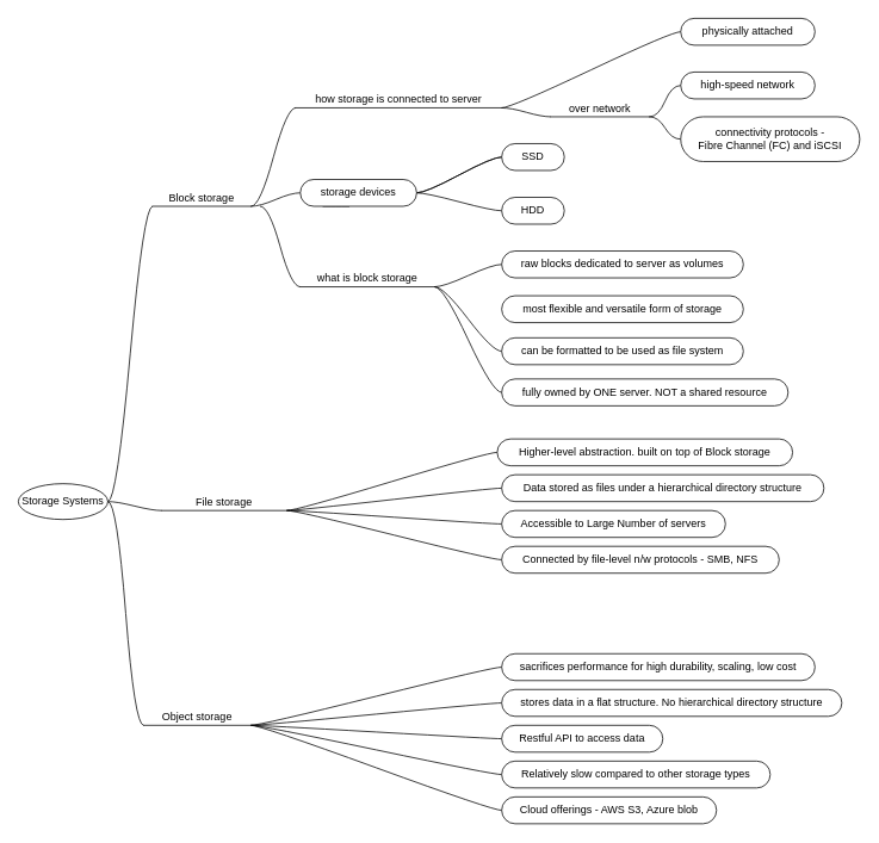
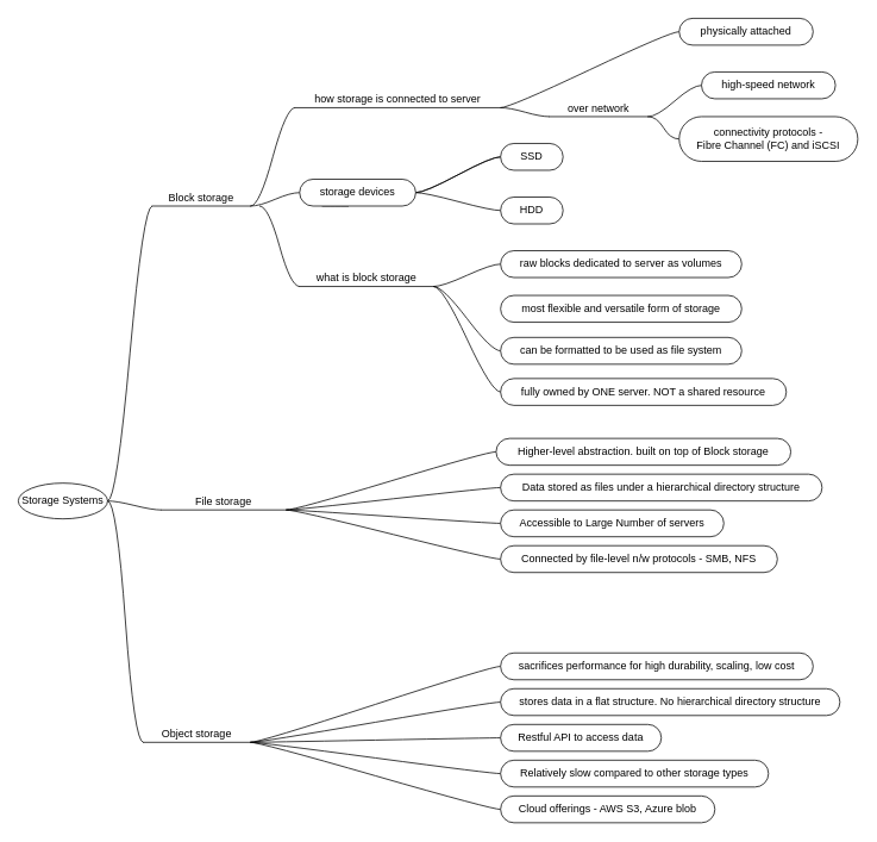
  <mxCell id="0" />
  <mxCell id="1" parent="0" />
  <mxCell id="2" style="edgeStyle=entityRelationEdgeStyle;rounded=0;orthogonalLoop=1;jettySize=auto;html=1;startArrow=none;endArrow=none;segment=10;curved=1;sourcePerimeterSpacing=0;targetPerimeterSpacing=0;entryX=0;entryY=1;entryDx=0;entryDy=0;" edge="1" parent="1" source="3" target="31"><mxGeometry relative="1" as="geometry" /></mxCell>
  <mxCell id="3" value="Block storage" style="whiteSpace=wrap;html=1;shape=partialRectangle;top=0;left=0;bottom=1;right=0;points=[[0,1],[1,1]];fillColor=none;align=center;verticalAlign=bottom;routingCenterY=0.5;snapToPoint=1;autosize=1;treeFolding=1;treeMoving=1;newEdgeStyle={&quot;edgeStyle&quot;:&quot;entityRelationEdgeStyle&quot;,&quot;startArrow&quot;:&quot;none&quot;,&quot;endArrow&quot;:&quot;none&quot;,&quot;segment&quot;:10,&quot;curved&quot;:1,&quot;sourcePerimeterSpacing&quot;:0,&quot;targetPerimeterSpacing&quot;:0};" vertex="1" parent="1"><mxGeometry x="170" y="200" width="110" height="30" as="geometry" /></mxCell>
  <mxCell id="4" value="" style="edgeStyle=entityRelationEdgeStyle;startArrow=none;endArrow=none;segment=10;curved=1;sourcePerimeterSpacing=0;targetPerimeterSpacing=0;rounded=0;" edge="1" parent="1" source="38" target="3"><mxGeometry relative="1" as="geometry" /></mxCell>
  <mxCell id="5" style="edgeStyle=entityRelationEdgeStyle;rounded=0;orthogonalLoop=1;jettySize=auto;html=1;startArrow=none;endArrow=none;segment=10;curved=1;sourcePerimeterSpacing=0;targetPerimeterSpacing=0;" edge="1" parent="1" source="10" target="49"><mxGeometry relative="1" as="geometry" /></mxCell>
  <mxCell id="6" style="edgeStyle=entityRelationEdgeStyle;rounded=0;orthogonalLoop=1;jettySize=auto;html=1;startArrow=none;endArrow=none;segment=10;curved=1;sourcePerimeterSpacing=0;targetPerimeterSpacing=0;entryX=0;entryY=0.5;entryDx=0;entryDy=0;" edge="1" parent="1" source="10" target="50"><mxGeometry relative="1" as="geometry" /></mxCell>
  <mxCell id="7" style="edgeStyle=entityRelationEdgeStyle;rounded=0;orthogonalLoop=1;jettySize=auto;html=1;startArrow=none;endArrow=none;segment=10;curved=1;sourcePerimeterSpacing=0;targetPerimeterSpacing=0;entryX=0;entryY=0.5;entryDx=0;entryDy=0;" edge="1" parent="1" source="10" target="51"><mxGeometry relative="1" as="geometry" /></mxCell>
  <mxCell id="8" style="edgeStyle=entityRelationEdgeStyle;rounded=0;orthogonalLoop=1;jettySize=auto;html=1;startArrow=none;endArrow=none;segment=10;curved=1;sourcePerimeterSpacing=0;targetPerimeterSpacing=0;" edge="1" parent="1" source="10" target="52"><mxGeometry relative="1" as="geometry" /></mxCell>
  <mxCell id="9" style="edgeStyle=entityRelationEdgeStyle;rounded=0;orthogonalLoop=1;jettySize=auto;html=1;startArrow=none;endArrow=none;segment=10;curved=1;sourcePerimeterSpacing=0;targetPerimeterSpacing=0;entryX=0;entryY=0.5;entryDx=0;entryDy=0;" edge="1" parent="1" source="10" target="53"><mxGeometry relative="1" as="geometry" /></mxCell>
- <mxCell id="10" value="Object storage" style="whiteSpace=wrap;html=1;shape=partialRectangle;top=0;left=0;bottom=1;right=0;points=[[0,1],[1,1]];fillColor=none;align=center;verticalAlign=bottom;routingCenterY=0.5;snapToPoint=1;autosize=1;treeFolding=1;treeMoving=1;newEdgeStyle={&quot;edgeStyle&quot;:&quot;entityRelationEdgeStyle&quot;,&quot;startArrow&quot;:&quot;none&quot;,&quot;endArrow&quot;:&quot;none&quot;,&quot;segment&quot;:10,&quot;curved&quot;:1,&quot;sourcePerimeterSpacing&quot;:0,&quot;targetPerimeterSpacing&quot;:0};" vertex="1" parent="1"><mxGeometry x="160" y="780" width="120" height="30" as="geometry" /></mxCell>
+ <mxCell id="10" value="Object storage" style="whiteSpace=wrap;html=1;shape=partialRectangle;top=0;left=0;bottom=1;right=0;points=[[0,1],[1,1]];fillColor=none;align=center;verticalAlign=bottom;routingCenterY=0.5;snapToPoint=1;autosize=1;treeFolding=1;treeMoving=1;newEdgeStyle={&quot;edgeStyle&quot;:&quot;entityRelationEdgeStyle&quot;,&quot;startArrow&quot;:&quot;none&quot;,&quot;endArrow&quot;:&quot;none&quot;,&quot;segment&quot;:10,&quot;curved&quot;:1,&quot;sourcePerimeterSpacing&quot;:0,&quot;targetPerimeterSpacing&quot;:0};" vertex="1" parent="1"><mxGeometry x="160" y="800" width="120" height="30" as="geometry" /></mxCell>
  <mxCell id="11" style="edgeStyle=entityRelationEdgeStyle;rounded=0;orthogonalLoop=1;jettySize=auto;html=1;startArrow=none;endArrow=none;segment=10;curved=1;sourcePerimeterSpacing=0;targetPerimeterSpacing=0;" edge="1" parent="1" source="38" target="10"><mxGeometry relative="1" as="geometry" /></mxCell>
  <mxCell id="12" value="" style="edgeStyle=entityRelationEdgeStyle;startArrow=none;endArrow=none;segment=10;curved=1;sourcePerimeterSpacing=0;targetPerimeterSpacing=0;rounded=0;" edge="1" parent="1"><mxGeometry relative="1" as="geometry"><mxPoint x="360" y="230" as="sourcePoint" /><mxPoint x="390" y="230" as="targetPoint" /></mxGeometry></mxCell>
  <mxCell id="13" style="edgeStyle=entityRelationEdgeStyle;rounded=0;orthogonalLoop=1;jettySize=auto;html=1;startArrow=none;endArrow=none;segment=10;curved=1;sourcePerimeterSpacing=0;targetPerimeterSpacing=0;entryX=1;entryY=1;entryDx=0;entryDy=0;" edge="1" parent="1" source="17" target="3"><mxGeometry relative="1" as="geometry" /></mxCell>
  <mxCell id="14" value="" style="edgeStyle=entityRelationEdgeStyle;rounded=0;orthogonalLoop=1;jettySize=auto;html=1;startArrow=none;endArrow=none;segment=10;curved=1;sourcePerimeterSpacing=0;targetPerimeterSpacing=0;" edge="1" parent="1" source="17" target="18"><mxGeometry relative="1" as="geometry" /></mxCell>
  <mxCell id="15" value="" style="edgeStyle=entityRelationEdgeStyle;rounded=0;orthogonalLoop=1;jettySize=auto;html=1;startArrow=none;endArrow=none;segment=10;curved=1;sourcePerimeterSpacing=0;targetPerimeterSpacing=0;" edge="1" parent="1" source="17" target="18"><mxGeometry relative="1" as="geometry" /></mxCell>
  <mxCell id="16" style="edgeStyle=entityRelationEdgeStyle;rounded=0;orthogonalLoop=1;jettySize=auto;html=1;startArrow=none;endArrow=none;segment=10;curved=1;sourcePerimeterSpacing=0;targetPerimeterSpacing=0;entryX=0;entryY=0.5;entryDx=0;entryDy=0;" edge="1" parent="1" source="17" target="19"><mxGeometry relative="1" as="geometry" /></mxCell>
  <mxCell id="17" value="storage devices" style="whiteSpace=wrap;html=1;rounded=1;arcSize=50;align=center;verticalAlign=middle;strokeWidth=1;autosize=1;spacing=4;treeFolding=1;treeMoving=1;newEdgeStyle={&quot;edgeStyle&quot;:&quot;entityRelationEdgeStyle&quot;,&quot;startArrow&quot;:&quot;none&quot;,&quot;endArrow&quot;:&quot;none&quot;,&quot;segment&quot;:10,&quot;curved&quot;:1,&quot;sourcePerimeterSpacing&quot;:0,&quot;targetPerimeterSpacing&quot;:0};" vertex="1" parent="1"><mxGeometry x="335" y="200" width="130" height="30" as="geometry" /></mxCell>
  <mxCell id="18" value="SSD" style="whiteSpace=wrap;html=1;rounded=1;arcSize=50;align=center;verticalAlign=middle;strokeWidth=1;autosize=1;spacing=4;treeFolding=1;treeMoving=1;newEdgeStyle={&quot;edgeStyle&quot;:&quot;entityRelationEdgeStyle&quot;,&quot;startArrow&quot;:&quot;none&quot;,&quot;endArrow&quot;:&quot;none&quot;,&quot;segment&quot;:10,&quot;curved&quot;:1,&quot;sourcePerimeterSpacing&quot;:0,&quot;targetPerimeterSpacing&quot;:0};" vertex="1" parent="1"><mxGeometry x="560" width="70" height="30" as="geometry" y="160" /></mxCell>
  <mxCell id="19" value="HDD" style="whiteSpace=wrap;html=1;rounded=1;arcSize=50;align=center;verticalAlign=middle;strokeWidth=1;autosize=1;spacing=4;treeFolding=1;treeMoving=1;newEdgeStyle={&quot;edgeStyle&quot;:&quot;entityRelationEdgeStyle&quot;,&quot;startArrow&quot;:&quot;none&quot;,&quot;endArrow&quot;:&quot;none&quot;,&quot;segment&quot;:10,&quot;curved&quot;:1,&quot;sourcePerimeterSpacing&quot;:0,&quot;targetPerimeterSpacing&quot;:0};" vertex="1" parent="1"><mxGeometry x="560" y="220" width="70" height="30" as="geometry" /></mxCell>
  <mxCell id="20" style="edgeStyle=entityRelationEdgeStyle;rounded=0;orthogonalLoop=1;jettySize=auto;html=1;startArrow=none;endArrow=none;segment=10;curved=1;sourcePerimeterSpacing=0;targetPerimeterSpacing=0;entryX=0;entryY=0.5;entryDx=0;entryDy=0;" edge="1" parent="1" source="23" target="25"><mxGeometry relative="1" as="geometry" /></mxCell>
  <mxCell id="21" style="edgeStyle=entityRelationEdgeStyle;rounded=0;orthogonalLoop=1;jettySize=auto;html=1;startArrow=none;endArrow=none;segment=10;curved=1;sourcePerimeterSpacing=0;targetPerimeterSpacing=0;entryX=0;entryY=0.5;entryDx=0;entryDy=0;" edge="1" parent="1" source="23" target="27"><mxGeometry relative="1" as="geometry" /></mxCell>
  <mxCell id="22" style="edgeStyle=entityRelationEdgeStyle;rounded=0;orthogonalLoop=1;jettySize=auto;html=1;startArrow=none;endArrow=none;segment=10;curved=1;sourcePerimeterSpacing=0;targetPerimeterSpacing=0;entryX=0;entryY=0.5;entryDx=0;entryDy=0;" edge="1" parent="1" source="23" target="28"><mxGeometry relative="1" as="geometry" /></mxCell>
  <mxCell id="23" value="what is block storage" style="whiteSpace=wrap;html=1;shape=partialRectangle;top=0;left=0;bottom=1;right=0;points=[[0,1],[1,1]];fillColor=none;align=center;verticalAlign=bottom;routingCenterY=0.5;snapToPoint=1;recursiveResize=0;autosize=1;treeFolding=1;treeMoving=1;newEdgeStyle={&quot;edgeStyle&quot;:&quot;entityRelationEdgeStyle&quot;,&quot;startArrow&quot;:&quot;none&quot;,&quot;endArrow&quot;:&quot;none&quot;,&quot;segment&quot;:10,&quot;curved&quot;:1,&quot;sourcePerimeterSpacing&quot;:0,&quot;targetPerimeterSpacing&quot;:0};" vertex="1" parent="1"><mxGeometry x="335" y="290" width="150" height="30" as="geometry" /></mxCell>
  <mxCell id="24" value="" style="edgeStyle=entityRelationEdgeStyle;startArrow=none;endArrow=none;segment=10;curved=1;sourcePerimeterSpacing=0;targetPerimeterSpacing=0;rounded=0;" edge="1" target="23" parent="1"><mxGeometry relative="1" as="geometry"><mxPoint x="290" y="230" as="sourcePoint" /></mxGeometry></mxCell>
  <mxCell id="25" value="raw blocks dedicated to server as volumes" style="whiteSpace=wrap;html=1;rounded=1;arcSize=50;align=center;verticalAlign=middle;strokeWidth=1;autosize=1;spacing=4;treeFolding=1;treeMoving=1;newEdgeStyle={&quot;edgeStyle&quot;:&quot;entityRelationEdgeStyle&quot;,&quot;startArrow&quot;:&quot;none&quot;,&quot;endArrow&quot;:&quot;none&quot;,&quot;segment&quot;:10,&quot;curved&quot;:1,&quot;sourcePerimeterSpacing&quot;:0,&quot;targetPerimeterSpacing&quot;:0};" vertex="1" parent="1"><mxGeometry x="560" y="280" width="270" height="30" as="geometry" /></mxCell>
  <mxCell id="26" value="most flexible and versatile form of storage" style="whiteSpace=wrap;html=1;rounded=1;arcSize=50;align=center;verticalAlign=middle;strokeWidth=1;autosize=1;spacing=4;treeFolding=1;treeMoving=1;newEdgeStyle={&quot;edgeStyle&quot;:&quot;entityRelationEdgeStyle&quot;,&quot;startArrow&quot;:&quot;none&quot;,&quot;endArrow&quot;:&quot;none&quot;,&quot;segment&quot;:10,&quot;curved&quot;:1,&quot;sourcePerimeterSpacing&quot;:0,&quot;targetPerimeterSpacing&quot;:0};" vertex="1" parent="1"><mxGeometry x="560" y="330" width="270" height="30" as="geometry" /></mxCell>
  <mxCell id="27" value="can be formatted to be used as file system" style="whiteSpace=wrap;html=1;rounded=1;arcSize=50;align=center;verticalAlign=middle;strokeWidth=1;autosize=1;spacing=4;treeFolding=1;treeMoving=1;newEdgeStyle={&quot;edgeStyle&quot;:&quot;entityRelationEdgeStyle&quot;,&quot;startArrow&quot;:&quot;none&quot;,&quot;endArrow&quot;:&quot;none&quot;,&quot;segment&quot;:10,&quot;curved&quot;:1,&quot;sourcePerimeterSpacing&quot;:0,&quot;targetPerimeterSpacing&quot;:0};" vertex="1" parent="1"><mxGeometry x="560" y="377" width="270" height="30" as="geometry" /></mxCell>
  <mxCell id="28" value="fully owned by ONE server. NOT a shared resource" style="whiteSpace=wrap;html=1;rounded=1;arcSize=50;align=center;verticalAlign=middle;strokeWidth=1;autosize=1;spacing=4;treeFolding=1;treeMoving=1;newEdgeStyle={&quot;edgeStyle&quot;:&quot;entityRelationEdgeStyle&quot;,&quot;startArrow&quot;:&quot;none&quot;,&quot;endArrow&quot;:&quot;none&quot;,&quot;segment&quot;:10,&quot;curved&quot;:1,&quot;sourcePerimeterSpacing&quot;:0,&quot;targetPerimeterSpacing&quot;:0};" vertex="1" parent="1"><mxGeometry x="560" y="423" width="320" height="30" as="geometry" /></mxCell>
  <mxCell id="29" value="" style="edgeStyle=entityRelationEdgeStyle;rounded=0;orthogonalLoop=1;jettySize=auto;html=1;startArrow=none;endArrow=none;segment=10;curved=1;sourcePerimeterSpacing=0;targetPerimeterSpacing=0;entryX=0;entryY=0.5;entryDx=0;entryDy=0;" edge="1" parent="1" source="31" target="32"><mxGeometry relative="1" as="geometry"><mxPoint x="640" y="120" as="targetPoint" /></mxGeometry></mxCell>
  <mxCell id="30" style="edgeStyle=entityRelationEdgeStyle;rounded=0;orthogonalLoop=1;jettySize=auto;html=1;startArrow=none;endArrow=none;segment=10;curved=1;sourcePerimeterSpacing=0;targetPerimeterSpacing=0;entryX=0;entryY=1;entryDx=0;entryDy=0;" edge="1" parent="1" source="31" target="35"><mxGeometry relative="1" as="geometry" /></mxCell>
  <mxCell id="31" value="how storage is connected to server" style="whiteSpace=wrap;html=1;shape=partialRectangle;top=0;left=0;bottom=1;right=0;points=[[0,1],[1,1]];fillColor=none;align=center;verticalAlign=bottom;routingCenterY=0.5;snapToPoint=1;recursiveResize=0;autosize=1;treeFolding=1;treeMoving=1;newEdgeStyle={&quot;edgeStyle&quot;:&quot;entityRelationEdgeStyle&quot;,&quot;startArrow&quot;:&quot;none&quot;,&quot;endArrow&quot;:&quot;none&quot;,&quot;segment&quot;:10,&quot;curved&quot;:1,&quot;sourcePerimeterSpacing&quot;:0,&quot;targetPerimeterSpacing&quot;:0};" vertex="1" parent="1"><mxGeometry x="330" y="90" width="230" height="30" as="geometry" /></mxCell>
  <mxCell id="32" value="physically attached" style="whiteSpace=wrap;html=1;rounded=1;arcSize=50;align=center;verticalAlign=middle;strokeWidth=1;autosize=1;spacing=4;treeFolding=1;treeMoving=1;newEdgeStyle={&quot;edgeStyle&quot;:&quot;entityRelationEdgeStyle&quot;,&quot;startArrow&quot;:&quot;none&quot;,&quot;endArrow&quot;:&quot;none&quot;,&quot;segment&quot;:10,&quot;curved&quot;:1,&quot;sourcePerimeterSpacing&quot;:0,&quot;targetPerimeterSpacing&quot;:0};" vertex="1" parent="1"><mxGeometry x="760" y="20" width="150" height="30" as="geometry" /></mxCell>
  <mxCell id="33" style="edgeStyle=entityRelationEdgeStyle;rounded=0;orthogonalLoop=1;jettySize=auto;html=1;startArrow=none;endArrow=none;segment=10;curved=1;sourcePerimeterSpacing=0;targetPerimeterSpacing=0;entryX=0;entryY=0.5;entryDx=0;entryDy=0;exitX=1;exitY=1;exitDx=0;exitDy=0;" edge="1" parent="1" source="35" target="36"><mxGeometry relative="1" as="geometry"><mxPoint x="750" y="130" as="sourcePoint" /></mxGeometry></mxCell>
  <mxCell id="34" style="edgeStyle=entityRelationEdgeStyle;rounded=0;orthogonalLoop=1;jettySize=auto;html=1;startArrow=none;endArrow=none;segment=10;curved=1;sourcePerimeterSpacing=0;targetPerimeterSpacing=0;entryX=0;entryY=0.5;entryDx=0;entryDy=0;exitX=1;exitY=1;exitDx=0;exitDy=0;" edge="1" parent="1" source="35" target="37"><mxGeometry relative="1" as="geometry"><mxPoint x="750" y="130" as="sourcePoint" /></mxGeometry></mxCell>
  <mxCell id="35" value="over network" style="whiteSpace=wrap;html=1;shape=partialRectangle;top=0;left=0;bottom=1;right=0;points=[[0,1],[1,1]];fillColor=none;align=center;verticalAlign=bottom;routingCenterY=0.5;snapToPoint=1;recursiveResize=0;autosize=1;treeFolding=1;treeMoving=1;newEdgeStyle={&quot;edgeStyle&quot;:&quot;entityRelationEdgeStyle&quot;,&quot;startArrow&quot;:&quot;none&quot;,&quot;endArrow&quot;:&quot;none&quot;,&quot;segment&quot;:10,&quot;curved&quot;:1,&quot;sourcePerimeterSpacing&quot;:0,&quot;targetPerimeterSpacing&quot;:0};" vertex="1" parent="1"><mxGeometry x="615" y="100" width="110" height="30" as="geometry" /></mxCell>
- <mxCell id="36" value="high-speed network" style="whiteSpace=wrap;html=1;rounded=1;arcSize=50;align=center;verticalAlign=middle;strokeWidth=1;autosize=1;spacing=4;treeFolding=1;treeMoving=1;newEdgeStyle={&quot;edgeStyle&quot;:&quot;entityRelationEdgeStyle&quot;,&quot;startArrow&quot;:&quot;none&quot;,&quot;endArrow&quot;:&quot;none&quot;,&quot;segment&quot;:10,&quot;curved&quot;:1,&quot;sourcePerimeterSpacing&quot;:0,&quot;targetPerimeterSpacing&quot;:0};" vertex="1" parent="1"><mxGeometry x="760" y="80" width="150" height="30" as="geometry" /></mxCell>
+ <mxCell id="36" value="high-speed network" style="whiteSpace=wrap;html=1;rounded=1;arcSize=50;align=center;verticalAlign=middle;strokeWidth=1;autosize=1;spacing=4;treeFolding=1;treeMoving=1;newEdgeStyle={&quot;edgeStyle&quot;:&quot;entityRelationEdgeStyle&quot;,&quot;startArrow&quot;:&quot;none&quot;,&quot;endArrow&quot;:&quot;none&quot;,&quot;segment&quot;:10,&quot;curved&quot;:1,&quot;sourcePerimeterSpacing&quot;:0,&quot;targetPerimeterSpacing&quot;:0};" vertex="1" parent="1"><mxGeometry x="785" y="80" width="150" height="30" as="geometry" /></mxCell>
  <mxCell id="37" value="connectivity protocols - &lt;br&gt;Fibre Channel (FC) and iSCSI" style="whiteSpace=wrap;html=1;rounded=1;arcSize=50;align=center;verticalAlign=middle;strokeWidth=1;autosize=1;spacing=4;treeFolding=1;treeMoving=1;newEdgeStyle={&quot;edgeStyle&quot;:&quot;entityRelationEdgeStyle&quot;,&quot;startArrow&quot;:&quot;none&quot;,&quot;endArrow&quot;:&quot;none&quot;,&quot;segment&quot;:10,&quot;curved&quot;:1,&quot;sourcePerimeterSpacing&quot;:0,&quot;targetPerimeterSpacing&quot;:0};" vertex="1" parent="1"><mxGeometry x="760" y="130" width="200" height="50" as="geometry" /></mxCell>
  <mxCell id="38" value="Storage Systems" style="ellipse;whiteSpace=wrap;html=1;align=center;treeFolding=1;treeMoving=1;newEdgeStyle={&quot;edgeStyle&quot;:&quot;entityRelationEdgeStyle&quot;,&quot;startArrow&quot;:&quot;none&quot;,&quot;endArrow&quot;:&quot;none&quot;,&quot;segment&quot;:10,&quot;curved&quot;:1,&quot;sourcePerimeterSpacing&quot;:0,&quot;targetPerimeterSpacing&quot;:0};" vertex="1" parent="1"><mxGeometry x="20" y="540" width="100" height="40" as="geometry" /></mxCell>
  <mxCell id="39" value="" style="edgeStyle=entityRelationEdgeStyle;startArrow=none;endArrow=none;segment=10;curved=1;sourcePerimeterSpacing=0;targetPerimeterSpacing=0;rounded=0;" edge="1" parent="1" source="38" target="44"><mxGeometry relative="1" as="geometry" /></mxCell>
  <mxCell id="40" style="edgeStyle=entityRelationEdgeStyle;rounded=0;orthogonalLoop=1;jettySize=auto;html=1;startArrow=none;endArrow=none;segment=10;curved=1;sourcePerimeterSpacing=0;targetPerimeterSpacing=0;entryX=0;entryY=0.5;entryDx=0;entryDy=0;" edge="1" parent="1" source="44" target="45"><mxGeometry relative="1" as="geometry" /></mxCell>
  <mxCell id="41" style="edgeStyle=entityRelationEdgeStyle;rounded=0;orthogonalLoop=1;jettySize=auto;html=1;startArrow=none;endArrow=none;segment=10;curved=1;sourcePerimeterSpacing=0;targetPerimeterSpacing=0;" edge="1" parent="1" source="44" target="46"><mxGeometry relative="1" as="geometry" /></mxCell>
  <mxCell id="42" style="edgeStyle=entityRelationEdgeStyle;rounded=0;orthogonalLoop=1;jettySize=auto;html=1;startArrow=none;endArrow=none;segment=10;curved=1;sourcePerimeterSpacing=0;targetPerimeterSpacing=0;" edge="1" parent="1" source="44" target="47"><mxGeometry relative="1" as="geometry" /></mxCell>
  <mxCell id="43" style="edgeStyle=entityRelationEdgeStyle;rounded=0;orthogonalLoop=1;jettySize=auto;html=1;startArrow=none;endArrow=none;segment=10;curved=1;sourcePerimeterSpacing=0;targetPerimeterSpacing=0;entryX=0;entryY=0.5;entryDx=0;entryDy=0;" edge="1" parent="1" source="44" target="48"><mxGeometry relative="1" as="geometry" /></mxCell>
  <mxCell id="44" value="File storage" style="whiteSpace=wrap;html=1;shape=partialRectangle;top=0;left=0;bottom=1;right=0;points=[[0,1],[1,1]];fillColor=none;align=center;verticalAlign=bottom;routingCenterY=0.5;snapToPoint=1;autosize=1;treeFolding=1;treeMoving=1;newEdgeStyle={&quot;edgeStyle&quot;:&quot;entityRelationEdgeStyle&quot;,&quot;startArrow&quot;:&quot;none&quot;,&quot;endArrow&quot;:&quot;none&quot;,&quot;segment&quot;:10,&quot;curved&quot;:1,&quot;sourcePerimeterSpacing&quot;:0,&quot;targetPerimeterSpacing&quot;:0};" vertex="1" parent="1"><mxGeometry x="180" y="530" width="140" height="40" as="geometry" /></mxCell>
  <mxCell id="45" value="Higher-level abstraction. built on top of Block storage" style="whiteSpace=wrap;html=1;rounded=1;arcSize=50;align=center;verticalAlign=middle;strokeWidth=1;autosize=1;spacing=4;treeFolding=1;treeMoving=1;newEdgeStyle={&quot;edgeStyle&quot;:&quot;entityRelationEdgeStyle&quot;,&quot;startArrow&quot;:&quot;none&quot;,&quot;endArrow&quot;:&quot;none&quot;,&quot;segment&quot;:10,&quot;curved&quot;:1,&quot;sourcePerimeterSpacing&quot;:0,&quot;targetPerimeterSpacing&quot;:0};" vertex="1" parent="1"><mxGeometry x="555" y="490" width="330" height="30" as="geometry" /></mxCell>
  <mxCell id="46" value="Data stored as files under a hierarchical directory structure" style="whiteSpace=wrap;html=1;rounded=1;arcSize=50;align=center;verticalAlign=middle;strokeWidth=1;autosize=1;spacing=4;treeFolding=1;treeMoving=1;newEdgeStyle={&quot;edgeStyle&quot;:&quot;entityRelationEdgeStyle&quot;,&quot;startArrow&quot;:&quot;none&quot;,&quot;endArrow&quot;:&quot;none&quot;,&quot;segment&quot;:10,&quot;curved&quot;:1,&quot;sourcePerimeterSpacing&quot;:0,&quot;targetPerimeterSpacing&quot;:0};" vertex="1" parent="1"><mxGeometry x="560" y="530" width="360" height="30" as="geometry" /></mxCell>
  <mxCell id="47" value="Accessible to Large Number of servers" style="whiteSpace=wrap;html=1;rounded=1;arcSize=50;align=center;verticalAlign=middle;strokeWidth=1;autosize=1;spacing=4;treeFolding=1;treeMoving=1;newEdgeStyle={&quot;edgeStyle&quot;:&quot;entityRelationEdgeStyle&quot;,&quot;startArrow&quot;:&quot;none&quot;,&quot;endArrow&quot;:&quot;none&quot;,&quot;segment&quot;:10,&quot;curved&quot;:1,&quot;sourcePerimeterSpacing&quot;:0,&quot;targetPerimeterSpacing&quot;:0};" vertex="1" parent="1"><mxGeometry x="560" y="570" width="250" height="30" as="geometry" /></mxCell>
  <mxCell id="48" value="Connected by file-level n/w protocols - SMB, NFS" style="whiteSpace=wrap;html=1;rounded=1;arcSize=50;align=center;verticalAlign=middle;strokeWidth=1;autosize=1;spacing=4;treeFolding=1;treeMoving=1;newEdgeStyle={&quot;edgeStyle&quot;:&quot;entityRelationEdgeStyle&quot;,&quot;startArrow&quot;:&quot;none&quot;,&quot;endArrow&quot;:&quot;none&quot;,&quot;segment&quot;:10,&quot;curved&quot;:1,&quot;sourcePerimeterSpacing&quot;:0,&quot;targetPerimeterSpacing&quot;:0};" vertex="1" parent="1"><mxGeometry x="560" y="610" width="310" height="30" as="geometry" /></mxCell>
  <mxCell id="49" value="sacrifices performance for high durability, scaling, low cost" style="whiteSpace=wrap;html=1;rounded=1;arcSize=50;align=center;verticalAlign=middle;strokeWidth=1;autosize=1;spacing=4;treeFolding=1;treeMoving=1;newEdgeStyle={&quot;edgeStyle&quot;:&quot;entityRelationEdgeStyle&quot;,&quot;startArrow&quot;:&quot;none&quot;,&quot;endArrow&quot;:&quot;none&quot;,&quot;segment&quot;:10,&quot;curved&quot;:1,&quot;sourcePerimeterSpacing&quot;:0,&quot;targetPerimeterSpacing&quot;:0};" vertex="1" parent="1"><mxGeometry x="560" y="730" width="350" height="30" as="geometry" /></mxCell>
  <mxCell id="50" value="stores data in a flat structure. No hierarchical&amp;nbsp;directory structure" style="whiteSpace=wrap;html=1;rounded=1;arcSize=50;align=center;verticalAlign=middle;strokeWidth=1;autosize=1;spacing=4;treeFolding=1;treeMoving=1;newEdgeStyle={&quot;edgeStyle&quot;:&quot;entityRelationEdgeStyle&quot;,&quot;startArrow&quot;:&quot;none&quot;,&quot;endArrow&quot;:&quot;none&quot;,&quot;segment&quot;:10,&quot;curved&quot;:1,&quot;sourcePerimeterSpacing&quot;:0,&quot;targetPerimeterSpacing&quot;:0};" vertex="1" parent="1"><mxGeometry x="560" y="770" width="380" height="30" as="geometry" /></mxCell>
  <mxCell id="51" value="Restful API to access data" style="whiteSpace=wrap;html=1;rounded=1;arcSize=50;align=center;verticalAlign=middle;strokeWidth=1;autosize=1;spacing=4;treeFolding=1;treeMoving=1;newEdgeStyle={&quot;edgeStyle&quot;:&quot;entityRelationEdgeStyle&quot;,&quot;startArrow&quot;:&quot;none&quot;,&quot;endArrow&quot;:&quot;none&quot;,&quot;segment&quot;:10,&quot;curved&quot;:1,&quot;sourcePerimeterSpacing&quot;:0,&quot;targetPerimeterSpacing&quot;:0};" vertex="1" parent="1"><mxGeometry x="560" y="810" width="180" height="30" as="geometry" /></mxCell>
  <mxCell id="52" value="Relatively slow compared to other storage types" style="whiteSpace=wrap;html=1;rounded=1;arcSize=50;align=center;verticalAlign=middle;strokeWidth=1;autosize=1;spacing=4;treeFolding=1;treeMoving=1;newEdgeStyle={&quot;edgeStyle&quot;:&quot;entityRelationEdgeStyle&quot;,&quot;startArrow&quot;:&quot;none&quot;,&quot;endArrow&quot;:&quot;none&quot;,&quot;segment&quot;:10,&quot;curved&quot;:1,&quot;sourcePerimeterSpacing&quot;:0,&quot;targetPerimeterSpacing&quot;:0};" vertex="1" parent="1"><mxGeometry x="560" y="850" width="300" height="30" as="geometry" /></mxCell>
  <mxCell id="53" value="Cloud offerings - AWS S3, Azure blob" style="whiteSpace=wrap;html=1;rounded=1;arcSize=50;align=center;verticalAlign=middle;strokeWidth=1;autosize=1;spacing=4;treeFolding=1;treeMoving=1;newEdgeStyle={&quot;edgeStyle&quot;:&quot;entityRelationEdgeStyle&quot;,&quot;startArrow&quot;:&quot;none&quot;,&quot;endArrow&quot;:&quot;none&quot;,&quot;segment&quot;:10,&quot;curved&quot;:1,&quot;sourcePerimeterSpacing&quot;:0,&quot;targetPerimeterSpacing&quot;:0};" vertex="1" parent="1"><mxGeometry x="560" y="890" width="240" height="30" as="geometry" /></mxCell>
